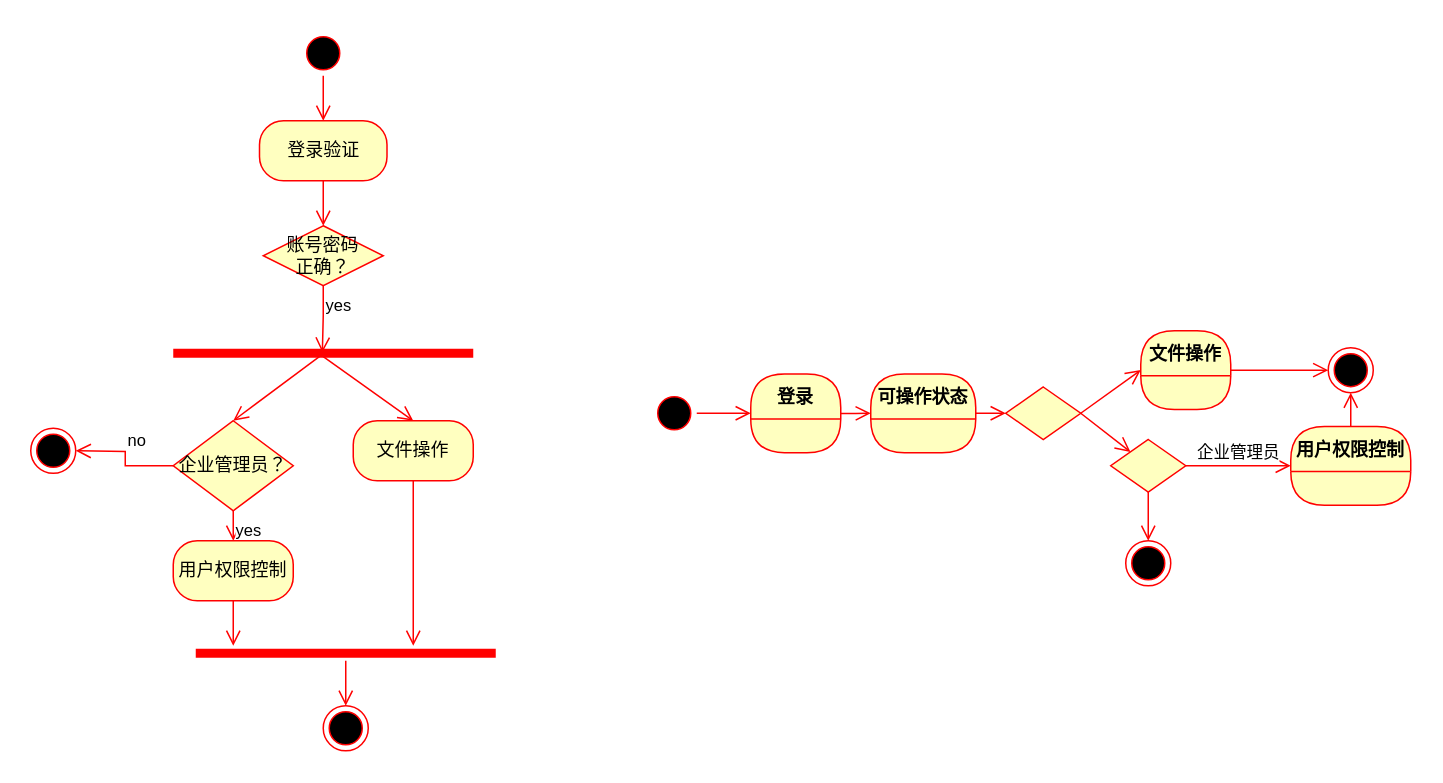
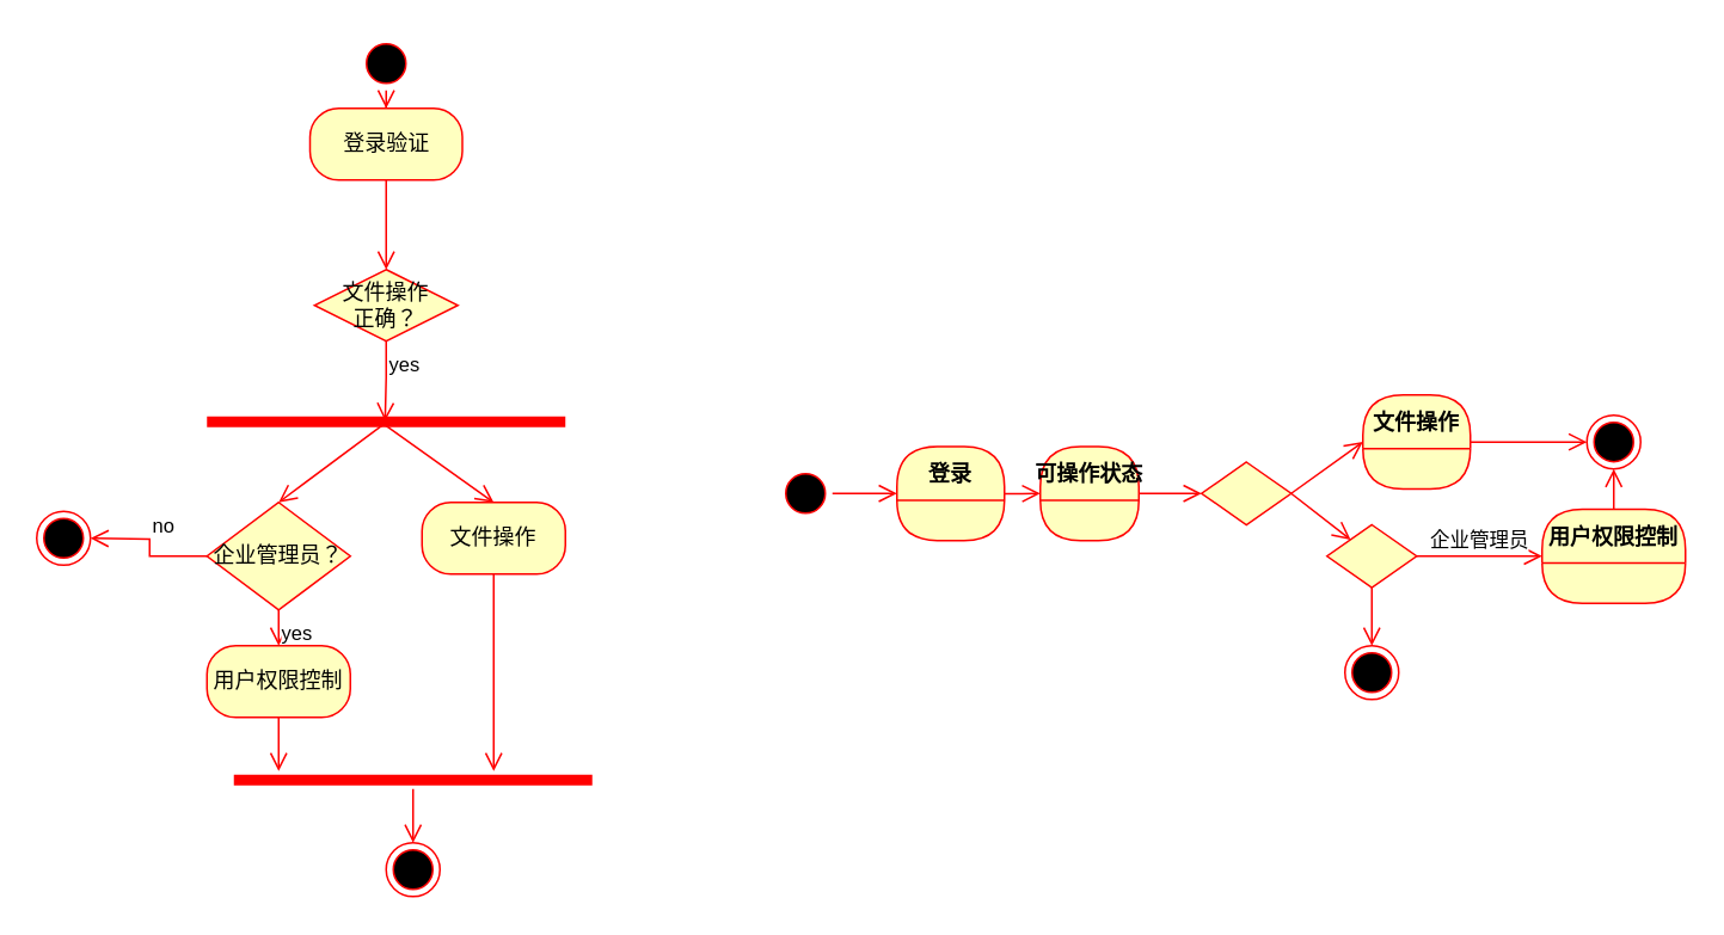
  <mxCell id="0" />
  <mxCell id="1" parent="0" />
  <mxCell id="2" value="" style="ellipse;html=1;shape=startState;fillColor=#000000;strokeColor=#ff0000;" vertex="1" parent="1"><mxGeometry x="200" y="20" width="30" height="30" as="geometry" /></mxCell>
  <mxCell id="3" value="" style="edgeStyle=orthogonalEdgeStyle;html=1;verticalAlign=bottom;endArrow=open;endSize=8;strokeColor=#ff0000;rounded=0;entryX=0.5;entryY=0;entryDx=0;entryDy=0;" edge="1" source="2" parent="1" target="4"><mxGeometry relative="1" as="geometry"><mxPoint x="215" y="80" as="targetPoint" /></mxGeometry></mxCell>
- <mxCell id="4" value="登录验证" style="rounded=1;whiteSpace=wrap;html=1;arcSize=40;fontColor=#000000;fillColor=#ffffc0;strokeColor=#ff0000;" vertex="1" parent="1"><mxGeometry x="172.5" y="80" width="85" height="40" as="geometry" /></mxCell>
+ <mxCell id="4" value="登录验证" style="rounded=1;whiteSpace=wrap;html=1;arcSize=40;fontColor=#000000;fillColor=#ffffc0;strokeColor=#ff0000;" vertex="1" parent="1"><mxGeometry x="172.5" y="60" width="85" height="40" as="geometry" /></mxCell>
  <mxCell id="5" value="" style="edgeStyle=orthogonalEdgeStyle;html=1;verticalAlign=bottom;endArrow=open;endSize=8;strokeColor=#ff0000;rounded=0;" edge="1" source="4" parent="1"><mxGeometry relative="1" as="geometry"><mxPoint x="215" y="150" as="targetPoint" /></mxGeometry></mxCell>
- <mxCell id="6" value="账号密码&lt;br&gt;正确？" style="rhombus;whiteSpace=wrap;html=1;fillColor=#ffffc0;strokeColor=#ff0000;" vertex="1" parent="1"><mxGeometry x="175" y="150" width="80" height="40" as="geometry" /></mxCell>
+ <mxCell id="6" value="文件操作&lt;br&gt;正确？" style="rhombus;whiteSpace=wrap;html=1;fillColor=#ffffc0;strokeColor=#ff0000;" vertex="1" parent="1"><mxGeometry x="175" y="150" width="80" height="40" as="geometry" /></mxCell>
  <mxCell id="7" value="yes" style="edgeStyle=orthogonalEdgeStyle;html=1;align=left;verticalAlign=top;endArrow=open;endSize=8;strokeColor=#ff0000;rounded=0;exitX=0.5;exitY=1;exitDx=0;exitDy=0;entryX=0.497;entryY=0.455;entryDx=0;entryDy=0;entryPerimeter=0;" edge="1" source="6" parent="1" target="8"><mxGeometry x="-1" relative="1" as="geometry"><mxPoint x="215" y="230" as="targetPoint" /></mxGeometry></mxCell>
  <mxCell id="8" value="" style="shape=line;html=1;strokeWidth=6;strokeColor=#ff0000;" vertex="1" parent="1"><mxGeometry x="115" y="230" width="200" height="10" as="geometry" /></mxCell>
  <mxCell id="9" value="" style="html=1;verticalAlign=bottom;endArrow=open;endSize=8;strokeColor=#ff0000;rounded=0;exitX=0.496;exitY=0.593;exitDx=0;exitDy=0;exitPerimeter=0;entryX=0.5;entryY=0;entryDx=0;entryDy=0;" edge="1" parent="1" source="8" target="11"><mxGeometry relative="1" as="geometry"><mxPoint x="160" y="280" as="targetPoint" /><mxPoint x="214.66" y="240" as="sourcePoint" /></mxGeometry></mxCell>
  <mxCell id="10" value="" style="html=1;verticalAlign=bottom;endArrow=open;endSize=8;strokeColor=#ff0000;rounded=0;exitX=0.486;exitY=0.524;exitDx=0;exitDy=0;exitPerimeter=0;entryX=0.5;entryY=0;entryDx=0;entryDy=0;" edge="1" parent="1" source="8" target="14"><mxGeometry relative="1" as="geometry"><mxPoint x="270" y="280" as="targetPoint" /><mxPoint x="224.66" y="250" as="sourcePoint" /></mxGeometry></mxCell>
  <mxCell id="11" value="企业管理员？" style="rhombus;whiteSpace=wrap;html=1;fillColor=#ffffc0;strokeColor=#ff0000;" vertex="1" parent="1"><mxGeometry x="115" y="280" width="80" height="60" as="geometry" /></mxCell>
  <mxCell id="12" value="no" style="edgeStyle=orthogonalEdgeStyle;html=1;align=left;verticalAlign=bottom;endArrow=open;endSize=8;strokeColor=#ff0000;rounded=0;" edge="1" source="11" parent="1"><mxGeometry x="0.077" relative="1" as="geometry"><mxPoint y="300" as="targetPoint" x="50" /><mxPoint as="offset" /></mxGeometry></mxCell>
  <mxCell id="13" value="yes" style="edgeStyle=orthogonalEdgeStyle;html=1;align=left;verticalAlign=top;endArrow=open;endSize=8;strokeColor=#ff0000;rounded=0;entryX=0.5;entryY=0;entryDx=0;entryDy=0;" edge="1" source="11" parent="1" target="16"><mxGeometry x="-1" relative="1" as="geometry"><mxPoint x="155" y="380" as="targetPoint" /></mxGeometry></mxCell>
  <mxCell id="14" value="文件操作" style="rounded=1;whiteSpace=wrap;html=1;arcSize=40;fontColor=#000000;fillColor=#ffffc0;strokeColor=#ff0000;" vertex="1" parent="1"><mxGeometry x="235" y="280" width="80" height="40" as="geometry" /></mxCell>
  <mxCell id="15" value="" style="edgeStyle=orthogonalEdgeStyle;html=1;verticalAlign=bottom;endArrow=open;endSize=8;strokeColor=#ff0000;rounded=0;" edge="1" source="14" parent="1"><mxGeometry relative="1" as="geometry"><mxPoint x="275" y="430" as="targetPoint" /></mxGeometry></mxCell>
  <mxCell id="16" value="用户权限控制" style="rounded=1;whiteSpace=wrap;html=1;arcSize=40;fontColor=#000000;fillColor=#ffffc0;strokeColor=#ff0000;" vertex="1" parent="1"><mxGeometry x="115" y="360" width="80" height="40" as="geometry" /></mxCell>
  <mxCell id="17" value="" style="edgeStyle=orthogonalEdgeStyle;html=1;verticalAlign=bottom;endArrow=open;endSize=8;strokeColor=#ff0000;rounded=0;" edge="1" parent="1" source="16"><mxGeometry relative="1" as="geometry"><mxPoint x="155" y="430" as="targetPoint" /></mxGeometry></mxCell>
  <mxCell id="18" value="" style="ellipse;html=1;shape=endState;fillColor=#000000;strokeColor=#ff0000;" vertex="1" parent="1"><mxGeometry x="20" y="285" width="30" height="30" as="geometry" /></mxCell>
  <mxCell id="19" value="" style="shape=line;html=1;strokeWidth=6;strokeColor=#ff0000;" vertex="1" parent="1"><mxGeometry x="130" y="430" width="200" height="10" as="geometry" /></mxCell>
  <mxCell id="20" value="" style="edgeStyle=orthogonalEdgeStyle;html=1;verticalAlign=bottom;endArrow=open;endSize=8;strokeColor=#ff0000;rounded=0;entryX=0.5;entryY=0;entryDx=0;entryDy=0;" edge="1" source="19" parent="1" target="21"><mxGeometry relative="1" as="geometry"><mxPoint x="230" y="500" as="targetPoint" /></mxGeometry></mxCell>
  <mxCell id="21" value="" style="ellipse;html=1;shape=endState;fillColor=#000000;strokeColor=#ff0000;" vertex="1" parent="1"><mxGeometry x="215" y="470" width="30" height="30" as="geometry" /></mxCell>
  <mxCell id="22" value="" style="ellipse;html=1;shape=startState;fillColor=#000000;strokeColor=#ff0000;" vertex="1" parent="1"><mxGeometry x="434" y="260" width="30" height="30" as="geometry" /></mxCell>
  <mxCell id="23" value="" style="edgeStyle=orthogonalEdgeStyle;html=1;verticalAlign=bottom;endArrow=open;endSize=8;strokeColor=#ff0000;rounded=0;" edge="1" source="22" parent="1"><mxGeometry relative="1" as="geometry"><mxPoint x="500" y="275" as="targetPoint" /></mxGeometry></mxCell>
  <mxCell id="24" value="登录" style="swimlane;fontStyle=1;align=center;verticalAlign=middle;childLayout=stackLayout;horizontal=1;startSize=30;horizontalStack=0;resizeParent=0;resizeLast=1;container=0;fontColor=#000000;collapsible=0;rounded=1;arcSize=47;strokeColor=#ff0000;fillColor=#ffffc0;swimlaneFillColor=#ffffc0;dropTarget=0;" vertex="1" parent="1"><mxGeometry x="500" y="248.75" width="60" height="52.5" as="geometry" /></mxCell>
  <mxCell id="25" value="" style="edgeStyle=orthogonalEdgeStyle;html=1;verticalAlign=bottom;endArrow=open;endSize=8;strokeColor=#ff0000;rounded=0;entryX=0;entryY=0.5;entryDx=0;entryDy=0;" edge="1" source="24" parent="1" target="26"><mxGeometry relative="1" as="geometry"><mxPoint x="600" y="275" as="targetPoint" /></mxGeometry></mxCell>
- <mxCell id="26" value="可操作状态" style="swimlane;fontStyle=1;align=center;verticalAlign=middle;childLayout=stackLayout;horizontal=1;startSize=30;horizontalStack=0;resizeParent=0;resizeLast=1;container=0;fontColor=#000000;collapsible=0;rounded=1;arcSize=47;strokeColor=#ff0000;fillColor=#ffffc0;swimlaneFillColor=#ffffc0;dropTarget=0;" vertex="1" parent="1"><mxGeometry x="580" y="248.75" width="70" height="52.5" as="geometry" /></mxCell>
+ <mxCell id="26" value="可操作状态" style="swimlane;fontStyle=1;align=center;verticalAlign=middle;childLayout=stackLayout;horizontal=1;startSize=30;horizontalStack=0;resizeParent=0;resizeLast=1;container=0;fontColor=#000000;collapsible=0;rounded=1;arcSize=47;strokeColor=#ff0000;fillColor=#ffffc0;swimlaneFillColor=#ffffc0;dropTarget=0;" vertex="1" parent="1"><mxGeometry x="580" y="248.75" width="55" height="52.5" as="geometry" /></mxCell>
  <mxCell id="27" value="" style="rhombus;whiteSpace=wrap;html=1;fillColor=#ffffc0;strokeColor=#ff0000;" vertex="1" parent="1"><mxGeometry x="670" y="257.5" width="50" height="35" as="geometry" /></mxCell>
  <mxCell id="28" value="" style="edgeStyle=orthogonalEdgeStyle;html=1;verticalAlign=bottom;endArrow=open;endSize=8;strokeColor=#ff0000;rounded=0;entryX=0;entryY=0.5;entryDx=0;entryDy=0;exitX=1;exitY=0.5;exitDx=0;exitDy=0;" edge="1" parent="1" source="26" target="27"><mxGeometry relative="1" as="geometry"><mxPoint x="600" y="285" as="targetPoint" /><mxPoint x="570" y="285.083" as="sourcePoint" /></mxGeometry></mxCell>
  <mxCell id="29" value="" style="rhombus;whiteSpace=wrap;html=1;fillColor=#ffffc0;strokeColor=#ff0000;" vertex="1" parent="1"><mxGeometry x="740" y="292.5" width="50" height="35" as="geometry" /></mxCell>
  <mxCell id="30" value="" style="html=1;verticalAlign=bottom;endArrow=open;endSize=8;strokeColor=#ff0000;rounded=0;exitX=1;exitY=0.5;exitDx=0;exitDy=0;" edge="1" parent="1" source="27" target="29"><mxGeometry relative="1" as="geometry"><mxPoint x="790" y="274.58" as="targetPoint" /><mxPoint x="750" y="274.58" as="sourcePoint" /></mxGeometry></mxCell>
  <mxCell id="31" value="文件操作" style="swimlane;fontStyle=1;align=center;verticalAlign=middle;childLayout=stackLayout;horizontal=1;startSize=30;horizontalStack=0;resizeParent=0;resizeLast=1;container=0;fontColor=#000000;collapsible=0;rounded=1;arcSize=47;strokeColor=#ff0000;fillColor=#ffffc0;swimlaneFillColor=#ffffc0;dropTarget=0;" vertex="1" parent="1"><mxGeometry x="760" y="220" width="60" height="52.5" as="geometry" /></mxCell>
  <mxCell id="32" value="用户权限控制" style="swimlane;fontStyle=1;align=center;verticalAlign=middle;childLayout=stackLayout;horizontal=1;startSize=30;horizontalStack=0;resizeParent=0;resizeLast=1;container=0;fontColor=#000000;collapsible=0;rounded=1;arcSize=47;strokeColor=#ff0000;fillColor=#ffffc0;swimlaneFillColor=#ffffc0;dropTarget=0;" vertex="1" parent="1"><mxGeometry x="860" y="283.75" width="80" height="52.5" as="geometry" /></mxCell>
  <mxCell id="33" value="企业管理员" style="html=1;verticalAlign=bottom;endArrow=open;endSize=8;strokeColor=#ff0000;rounded=0;exitX=1;exitY=0.5;exitDx=0;exitDy=0;entryX=0;entryY=0.5;entryDx=0;entryDy=0;" edge="1" parent="1" source="29" target="32"><mxGeometry relative="1" as="geometry"><mxPoint x="880" y="319" as="targetPoint" /><mxPoint x="760" y="284.58" as="sourcePoint" /></mxGeometry></mxCell>
  <mxCell id="34" value="" style="html=1;verticalAlign=bottom;endArrow=open;endSize=8;strokeColor=#ff0000;rounded=0;exitX=1;exitY=0.5;exitDx=0;exitDy=0;entryX=0;entryY=0.5;entryDx=0;entryDy=0;" edge="1" parent="1" source="27" target="31"><mxGeometry relative="1" as="geometry"><mxPoint x="822.315" y="330.13" as="targetPoint" /><mxPoint x="770" y="294.58" as="sourcePoint" /></mxGeometry></mxCell>
  <mxCell id="35" value="" style="ellipse;html=1;shape=endState;fillColor=#000000;strokeColor=#ff0000;" vertex="1" parent="1"><mxGeometry x="750" y="360" width="30" height="30" as="geometry" /></mxCell>
  <mxCell id="36" value="" style="html=1;verticalAlign=bottom;endArrow=open;endSize=8;strokeColor=#ff0000;rounded=0;exitX=0.5;exitY=1;exitDx=0;exitDy=0;entryX=0.5;entryY=0;entryDx=0;entryDy=0;" edge="1" parent="1" source="29" target="35"><mxGeometry relative="1" as="geometry"><mxPoint x="832.315" y="340.13" as="targetPoint" /><mxPoint x="780" y="304.58" as="sourcePoint" /></mxGeometry></mxCell>
  <mxCell id="37" value="" style="ellipse;html=1;shape=endState;fillColor=#000000;strokeColor=#ff0000;" vertex="1" parent="1"><mxGeometry x="885" y="231.25" width="30" height="30" as="geometry" /></mxCell>
  <mxCell id="38" value="" style="html=1;verticalAlign=bottom;endArrow=open;endSize=8;strokeColor=#ff0000;rounded=0;exitX=1;exitY=0.5;exitDx=0;exitDy=0;entryX=0;entryY=0.5;entryDx=0;entryDy=0;" edge="1" parent="1" source="31" target="37"><mxGeometry relative="1" as="geometry"><mxPoint x="775" y="370" as="targetPoint" /><mxPoint x="775" y="337.5" as="sourcePoint" /></mxGeometry></mxCell>
  <mxCell id="39" value="" style="html=1;verticalAlign=bottom;endArrow=open;endSize=8;strokeColor=#ff0000;rounded=0;exitX=0.5;exitY=0;exitDx=0;exitDy=0;entryX=0.5;entryY=1;entryDx=0;entryDy=0;" edge="1" parent="1" source="32" target="37"><mxGeometry relative="1" as="geometry"><mxPoint x="910" y="256.25" as="targetPoint" /><mxPoint x="830" y="256.25" as="sourcePoint" /></mxGeometry></mxCell>
